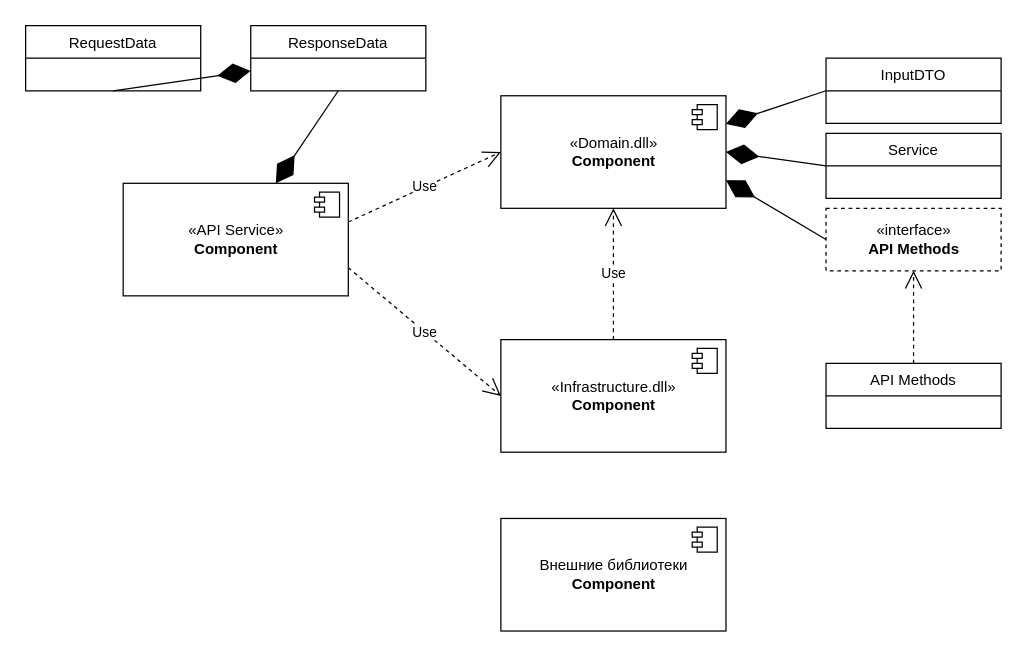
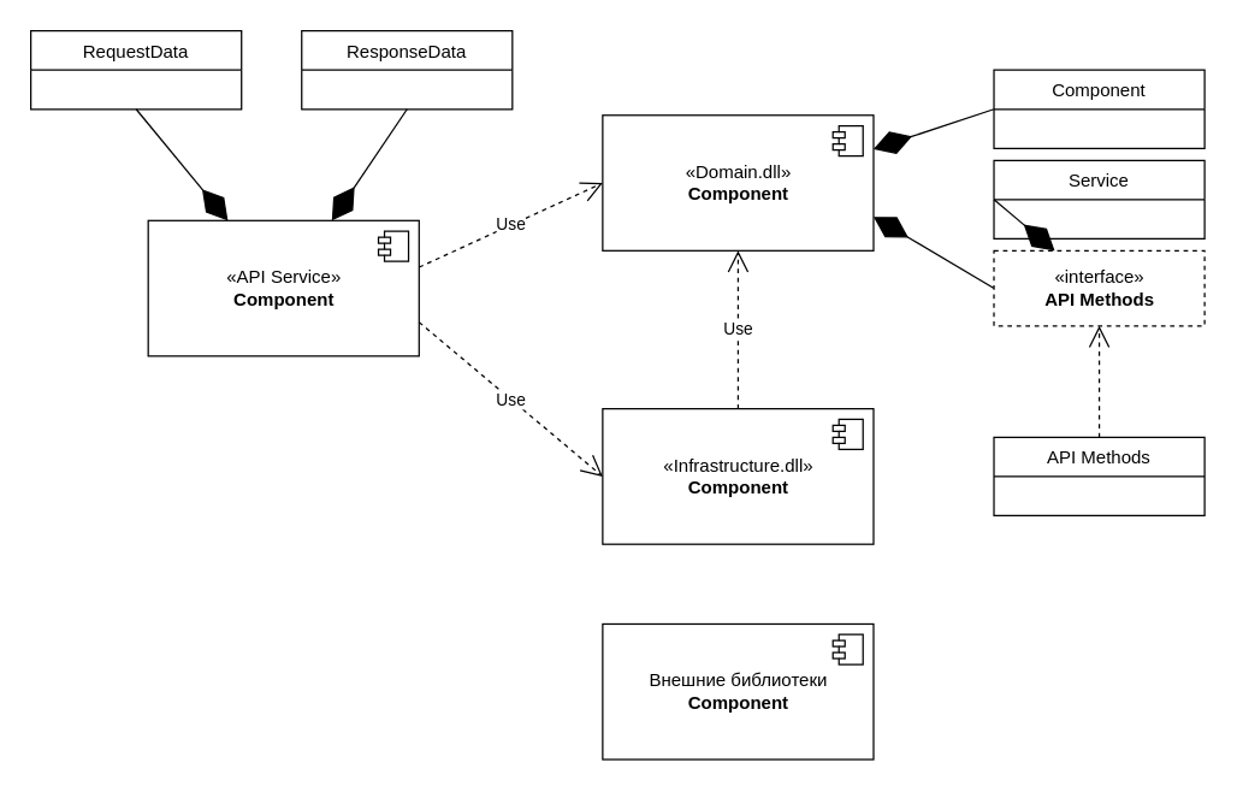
  <mxCell id="0" />
  <mxCell id="1" parent="0" />
  <mxCell id="2" value="«API Service»&lt;br&gt;&lt;b&gt;Component&lt;/b&gt;" style="html=1;" vertex="1" parent="1"><mxGeometry x="98" y="146" width="180" height="90" as="geometry" /></mxCell>
  <mxCell id="3" value="" style="shape=component;jettyWidth=8;jettyHeight=4;" vertex="1" parent="2"><mxGeometry x="1" width="20" height="20" relative="1" as="geometry"><mxPoint x="-27" y="7" as="offset" /></mxGeometry></mxCell>
- <mxCell id="4" value="InputDTO" style="swimlane;fontStyle=0;childLayout=stackLayout;horizontal=1;startSize=26;fillColor=none;horizontalStack=0;resizeParent=1;resizeParentMax=0;resizeLast=0;collapsible=1;marginBottom=0;" vertex="1" parent="1"><mxGeometry x="660" y="46" width="140" height="52" as="geometry" /></mxCell>
+ <mxCell id="4" value="Component" style="swimlane;fontStyle=0;childLayout=stackLayout;horizontal=1;startSize=26;fillColor=none;horizontalStack=0;resizeParent=1;resizeParentMax=0;resizeLast=0;collapsible=1;marginBottom=0;" vertex="1" parent="1"><mxGeometry x="660" y="46" width="140" height="52" as="geometry" /></mxCell>
  <mxCell id="5" value="«Domain.dll»&lt;br&gt;&lt;b&gt;Component&lt;/b&gt;" style="html=1;" vertex="1" parent="1"><mxGeometry x="400" y="76" width="180" height="90" as="geometry" /></mxCell>
  <mxCell id="6" value="" style="shape=component;jettyWidth=8;jettyHeight=4;" vertex="1" parent="5"><mxGeometry x="1" width="20" height="20" relative="1" as="geometry"><mxPoint x="-27" y="7" as="offset" /></mxGeometry></mxCell>
  <mxCell id="7" value="RequestData" style="swimlane;fontStyle=0;childLayout=stackLayout;horizontal=1;startSize=26;fillColor=none;horizontalStack=0;resizeParent=1;resizeParentMax=0;resizeLast=0;collapsible=1;marginBottom=0;" vertex="1" parent="1"><mxGeometry x="20" y="20" width="140" height="52" as="geometry" /></mxCell>
  <mxCell id="8" value="ResponseData" style="swimlane;fontStyle=0;childLayout=stackLayout;horizontal=1;startSize=26;fillColor=none;horizontalStack=0;resizeParent=1;resizeParentMax=0;resizeLast=0;collapsible=1;marginBottom=0;" vertex="1" parent="1"><mxGeometry x="200" y="20" width="140" height="52" as="geometry" /></mxCell>
  <mxCell id="9" value="Service" style="swimlane;fontStyle=0;childLayout=stackLayout;horizontal=1;startSize=26;fillColor=none;horizontalStack=0;resizeParent=1;resizeParentMax=0;resizeLast=0;collapsible=1;marginBottom=0;" vertex="1" parent="1"><mxGeometry x="660" y="106" width="140" height="52" as="geometry" /></mxCell>
  <mxCell id="10" value="«interface»&lt;br&gt;&lt;b&gt;API Methods&lt;/b&gt;" style="html=1;dashed=1;" vertex="1" parent="1"><mxGeometry x="660" y="166" width="140" height="50" as="geometry" /></mxCell>
  <mxCell id="11" style="edgeStyle=orthogonalEdgeStyle;rounded=0;orthogonalLoop=1;jettySize=auto;html=1;exitX=0.5;exitY=1;exitDx=0;exitDy=0;" edge="1" parent="1" source="5" target="5"><mxGeometry relative="1" as="geometry" /></mxCell>
  <mxCell id="12" value="«Infrastructure.dll»&lt;br&gt;&lt;b&gt;Component&lt;/b&gt;" style="html=1;" vertex="1" parent="1"><mxGeometry x="400" y="271" width="180" height="90" as="geometry" /></mxCell>
  <mxCell id="13" value="" style="shape=component;jettyWidth=8;jettyHeight=4;" vertex="1" parent="12"><mxGeometry x="1" width="20" height="20" relative="1" as="geometry"><mxPoint x="-27" y="7" as="offset" /></mxGeometry></mxCell>
  <mxCell id="14" value="Use" style="endArrow=open;endSize=12;dashed=1;html=1;exitX=1;exitY=0.75;exitDx=0;exitDy=0;" edge="1" parent="12" source="2"><mxGeometry width="160" relative="1" as="geometry"><mxPoint x="-160" y="45" as="sourcePoint" /><mxPoint y="45" as="targetPoint" /></mxGeometry></mxCell>
  <mxCell id="15" value="API Methods" style="swimlane;fontStyle=0;childLayout=stackLayout;horizontal=1;startSize=26;fillColor=none;horizontalStack=0;resizeParent=1;resizeParentMax=0;resizeLast=0;collapsible=1;marginBottom=0;" vertex="1" parent="1"><mxGeometry x="660" y="290" width="140" height="52" as="geometry" /></mxCell>
  <mxCell id="16" value="Внешние библиотеки&lt;br&gt;&lt;b&gt;Component&lt;/b&gt;" style="html=1;" vertex="1" parent="1"><mxGeometry x="400" y="414" width="180" height="90" as="geometry" /></mxCell>
  <mxCell id="17" value="" style="shape=component;jettyWidth=8;jettyHeight=4;" vertex="1" parent="16"><mxGeometry x="1" width="20" height="20" relative="1" as="geometry"><mxPoint x="-27" y="7" as="offset" /></mxGeometry></mxCell>
  <mxCell id="18" value="" style="endArrow=open;dashed=1;endFill=0;endSize=12;html=1;entryX=0.5;entryY=1;entryDx=0;entryDy=0;exitX=0.5;exitY=0;exitDx=0;exitDy=0;" edge="1" parent="1" source="15" target="10"><mxGeometry width="160" relative="1" as="geometry"><mxPoint x="10" y="564" as="sourcePoint" /><mxPoint x="170" y="564" as="targetPoint" /></mxGeometry></mxCell>
  <mxCell id="19" value="" style="endArrow=diamondThin;endFill=1;endSize=24;html=1;entryX=1;entryY=0.75;entryDx=0;entryDy=0;exitX=0;exitY=0.5;exitDx=0;exitDy=0;" edge="1" parent="1" source="10" target="5"><mxGeometry width="160" relative="1" as="geometry"><mxPoint x="20" y="524" as="sourcePoint" /><mxPoint x="180" y="524" as="targetPoint" /></mxGeometry></mxCell>
- <mxCell id="20" value="" style="endArrow=diamondThin;endFill=1;endSize=24;html=1;exitX=0.5;exitY=1;exitDx=0;exitDy=0;" edge="1" parent="1" source="7" target="8"><mxGeometry width="160" relative="1" as="geometry"><mxPoint x="80" y="74" as="sourcePoint" /><mxPoint x="180" y="524" as="targetPoint" /></mxGeometry></mxCell>
- <mxCell id="21" value="" style="endArrow=diamondThin;endFill=1;endSize=24;html=1;entryX=1;entryY=0.5;entryDx=0;entryDy=0;exitX=0;exitY=0.5;exitDx=0;exitDy=0;" edge="1" parent="1" source="9" target="5"><mxGeometry width="160" relative="1" as="geometry"><mxPoint x="20" y="524" as="sourcePoint" /><mxPoint x="180" y="524" as="targetPoint" /></mxGeometry></mxCell>
+ <mxCell id="20" value="" style="endArrow=diamondThin;endFill=1;endSize=24;html=1;exitX=0.5;exitY=1;exitDx=0;exitDy=0;" edge="1" parent="1" source="7" target="2"><mxGeometry width="160" relative="1" as="geometry"><mxPoint x="80" y="74" as="sourcePoint" /><mxPoint x="180" y="524" as="targetPoint" /></mxGeometry></mxCell>
+ <mxCell id="21" value="" style="endArrow=diamondThin;endFill=1;endSize=24;html=1;exitX=0;exitY=0.5;exitDx=0;exitDy=0;" edge="1" parent="1" source="9" target="10"><mxGeometry width="160" relative="1" as="geometry"><mxPoint x="20" y="524" as="sourcePoint" /><mxPoint x="180" y="524" as="targetPoint" /></mxGeometry></mxCell>
  <mxCell id="22" value="" style="endArrow=diamondThin;endFill=1;endSize=24;html=1;entryX=1;entryY=0.25;entryDx=0;entryDy=0;exitX=0;exitY=0.5;exitDx=0;exitDy=0;" edge="1" parent="1" source="4" target="5"><mxGeometry width="160" relative="1" as="geometry"><mxPoint x="20" y="524" as="sourcePoint" /><mxPoint x="180" y="524" as="targetPoint" /></mxGeometry></mxCell>
  <mxCell id="23" value="" style="endArrow=diamondThin;endFill=1;endSize=24;html=1;entryX=0.678;entryY=0;entryDx=0;entryDy=0;exitX=0.5;exitY=1;exitDx=0;exitDy=0;entryPerimeter=0;" edge="1" parent="1" source="8" target="2"><mxGeometry width="160" relative="1" as="geometry"><mxPoint x="20" y="524" as="sourcePoint" /><mxPoint x="180" y="524" as="targetPoint" /></mxGeometry></mxCell>
  <mxCell id="24" value="Use" style="endArrow=open;endSize=12;dashed=1;html=1;entryX=0;entryY=0.5;entryDx=0;entryDy=0;exitX=1;exitY=0.344;exitDx=0;exitDy=0;exitPerimeter=0;" edge="1" parent="1" source="2" target="5"><mxGeometry width="160" relative="1" as="geometry"><mxPoint x="98" y="374" as="sourcePoint" /><mxPoint x="258" y="374" as="targetPoint" /></mxGeometry></mxCell>
  <mxCell id="25" value="Use" style="endArrow=open;endSize=12;dashed=1;html=1;entryX=0.5;entryY=1;entryDx=0;entryDy=0;" edge="1" parent="1" source="12" target="5"><mxGeometry width="160" relative="1" as="geometry"><mxPoint x="20" y="524" as="sourcePoint" /><mxPoint x="180" y="524" as="targetPoint" /></mxGeometry></mxCell>
